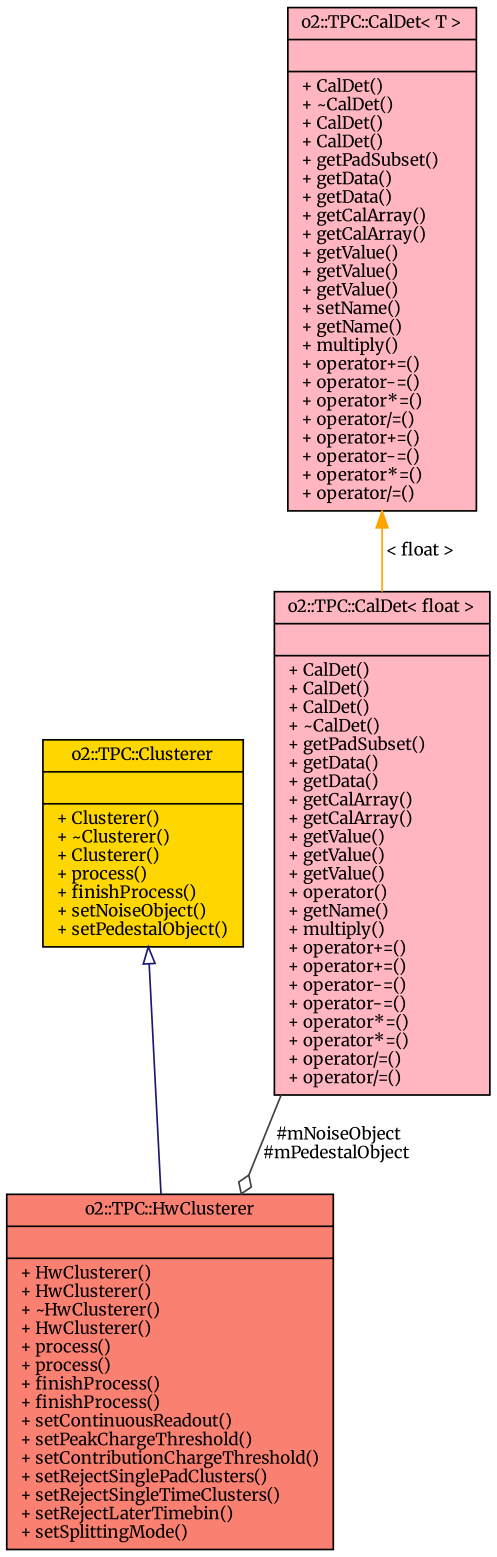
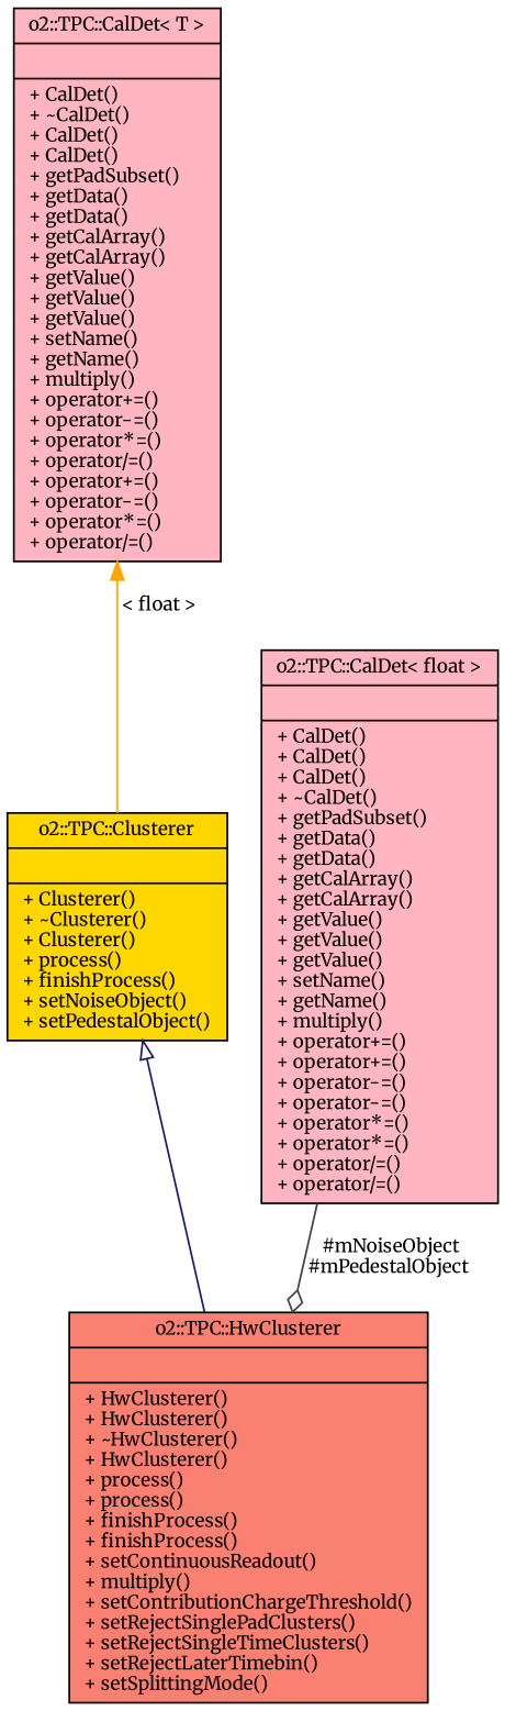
  digraph {
    fontname=Merriweather
    node [color=black fillcolor=lightpink fontname=Merriweather fontsize=10 shape=record style=filled]
    edge [dir=back fontname=Merriweather fontsize=10 labelfontname=Helvetica labelfontsize=10 style=solid]
-   n1 [fillcolor=salmon fontcolor=black height=0.2 label="{o2::TPC::HwClusterer\n||+ HwClusterer()\l+ HwClusterer()\l+ ~HwClusterer()\l+ HwClusterer()\l+ process()\l+ process()\l+ finishProcess()\l+ finishProcess()\l+ setContinuousReadout()\l+ setPeakChargeThreshold()\l+ setContributionChargeThreshold()\l+ setRejectSinglePadClusters()\l+ setRejectSingleTimeClusters()\l+ setRejectLaterTimebin()\l+ setSplittingMode()\l}" width=0.4]
+   n1 [fillcolor=salmon fontcolor=black height=0.2 label="{o2::TPC::HwClusterer\n||+ HwClusterer()\l+ HwClusterer()\l+ ~HwClusterer()\l+ HwClusterer()\l+ process()\l+ process()\l+ finishProcess()\l+ finishProcess()\l+ setContinuousReadout()\l+ multiply()\l+ setContributionChargeThreshold()\l+ setRejectSinglePadClusters()\l+ setRejectSingleTimeClusters()\l+ setRejectLaterTimebin()\l+ setSplittingMode()\l}" width=0.4]
    n2 [fillcolor=gold height=0.2 label="{o2::TPC::Clusterer\n||+ Clusterer()\l+ ~Clusterer()\l+ Clusterer()\l+ process()\l+ finishProcess()\l+ setNoiseObject()\l+ setPedestalObject()\l}" width=0.4]
-   n3 [height=0.2 label="{o2::TPC::CalDet\< float \>\n||+ CalDet()\l+ CalDet()\l+ CalDet()\l+ ~CalDet()\l+ getPadSubset()\l+ getData()\l+ getData()\l+ getCalArray()\l+ getCalArray()\l+ getValue()\l+ getValue()\l+ getValue()\l+ operator()\l+ getName()\l+ multiply()\l+ operator+=()\l+ operator+=()\l+ operator-=()\l+ operator-=()\l+ operator*=()\l+ operator*=()\l+ operator/=()\l+ operator/=()\l}" width=0.4]
+   n3 [height=0.2 label="{o2::TPC::CalDet\< float \>\n||+ CalDet()\l+ CalDet()\l+ CalDet()\l+ ~CalDet()\l+ getPadSubset()\l+ getData()\l+ getData()\l+ getCalArray()\l+ getCalArray()\l+ getValue()\l+ getValue()\l+ getValue()\l+ setName()\l+ getName()\l+ multiply()\l+ operator+=()\l+ operator+=()\l+ operator-=()\l+ operator-=()\l+ operator*=()\l+ operator*=()\l+ operator/=()\l+ operator/=()\l}" width=0.4]
    n4 [height=0.2 label="{o2::TPC::CalDet\< T \>\n||+ CalDet()\l+ ~CalDet()\l+ CalDet()\l+ CalDet()\l+ getPadSubset()\l+ getData()\l+ getData()\l+ getCalArray()\l+ getCalArray()\l+ getValue()\l+ getValue()\l+ getValue()\l+ setName()\l+ getName()\l+ multiply()\l+ operator+=()\l+ operator-=()\l+ operator*=()\l+ operator/=()\l+ operator+=()\l+ operator-=()\l+ operator*=()\l+ operator/=()\l}" width=0.4]
    n2 -> n1 [arrowtail=onormal color=midnightblue]
    n3 -> n1 [arrowhead=odiamond color=grey25 label=" #mNoiseObject\n#mPedestalObject" dir=""]
-   n4 -> n3 [color=orange label=" \< float \>"]
+   n4 -> n2 [color=orange label=" \< float \>"]
  }
